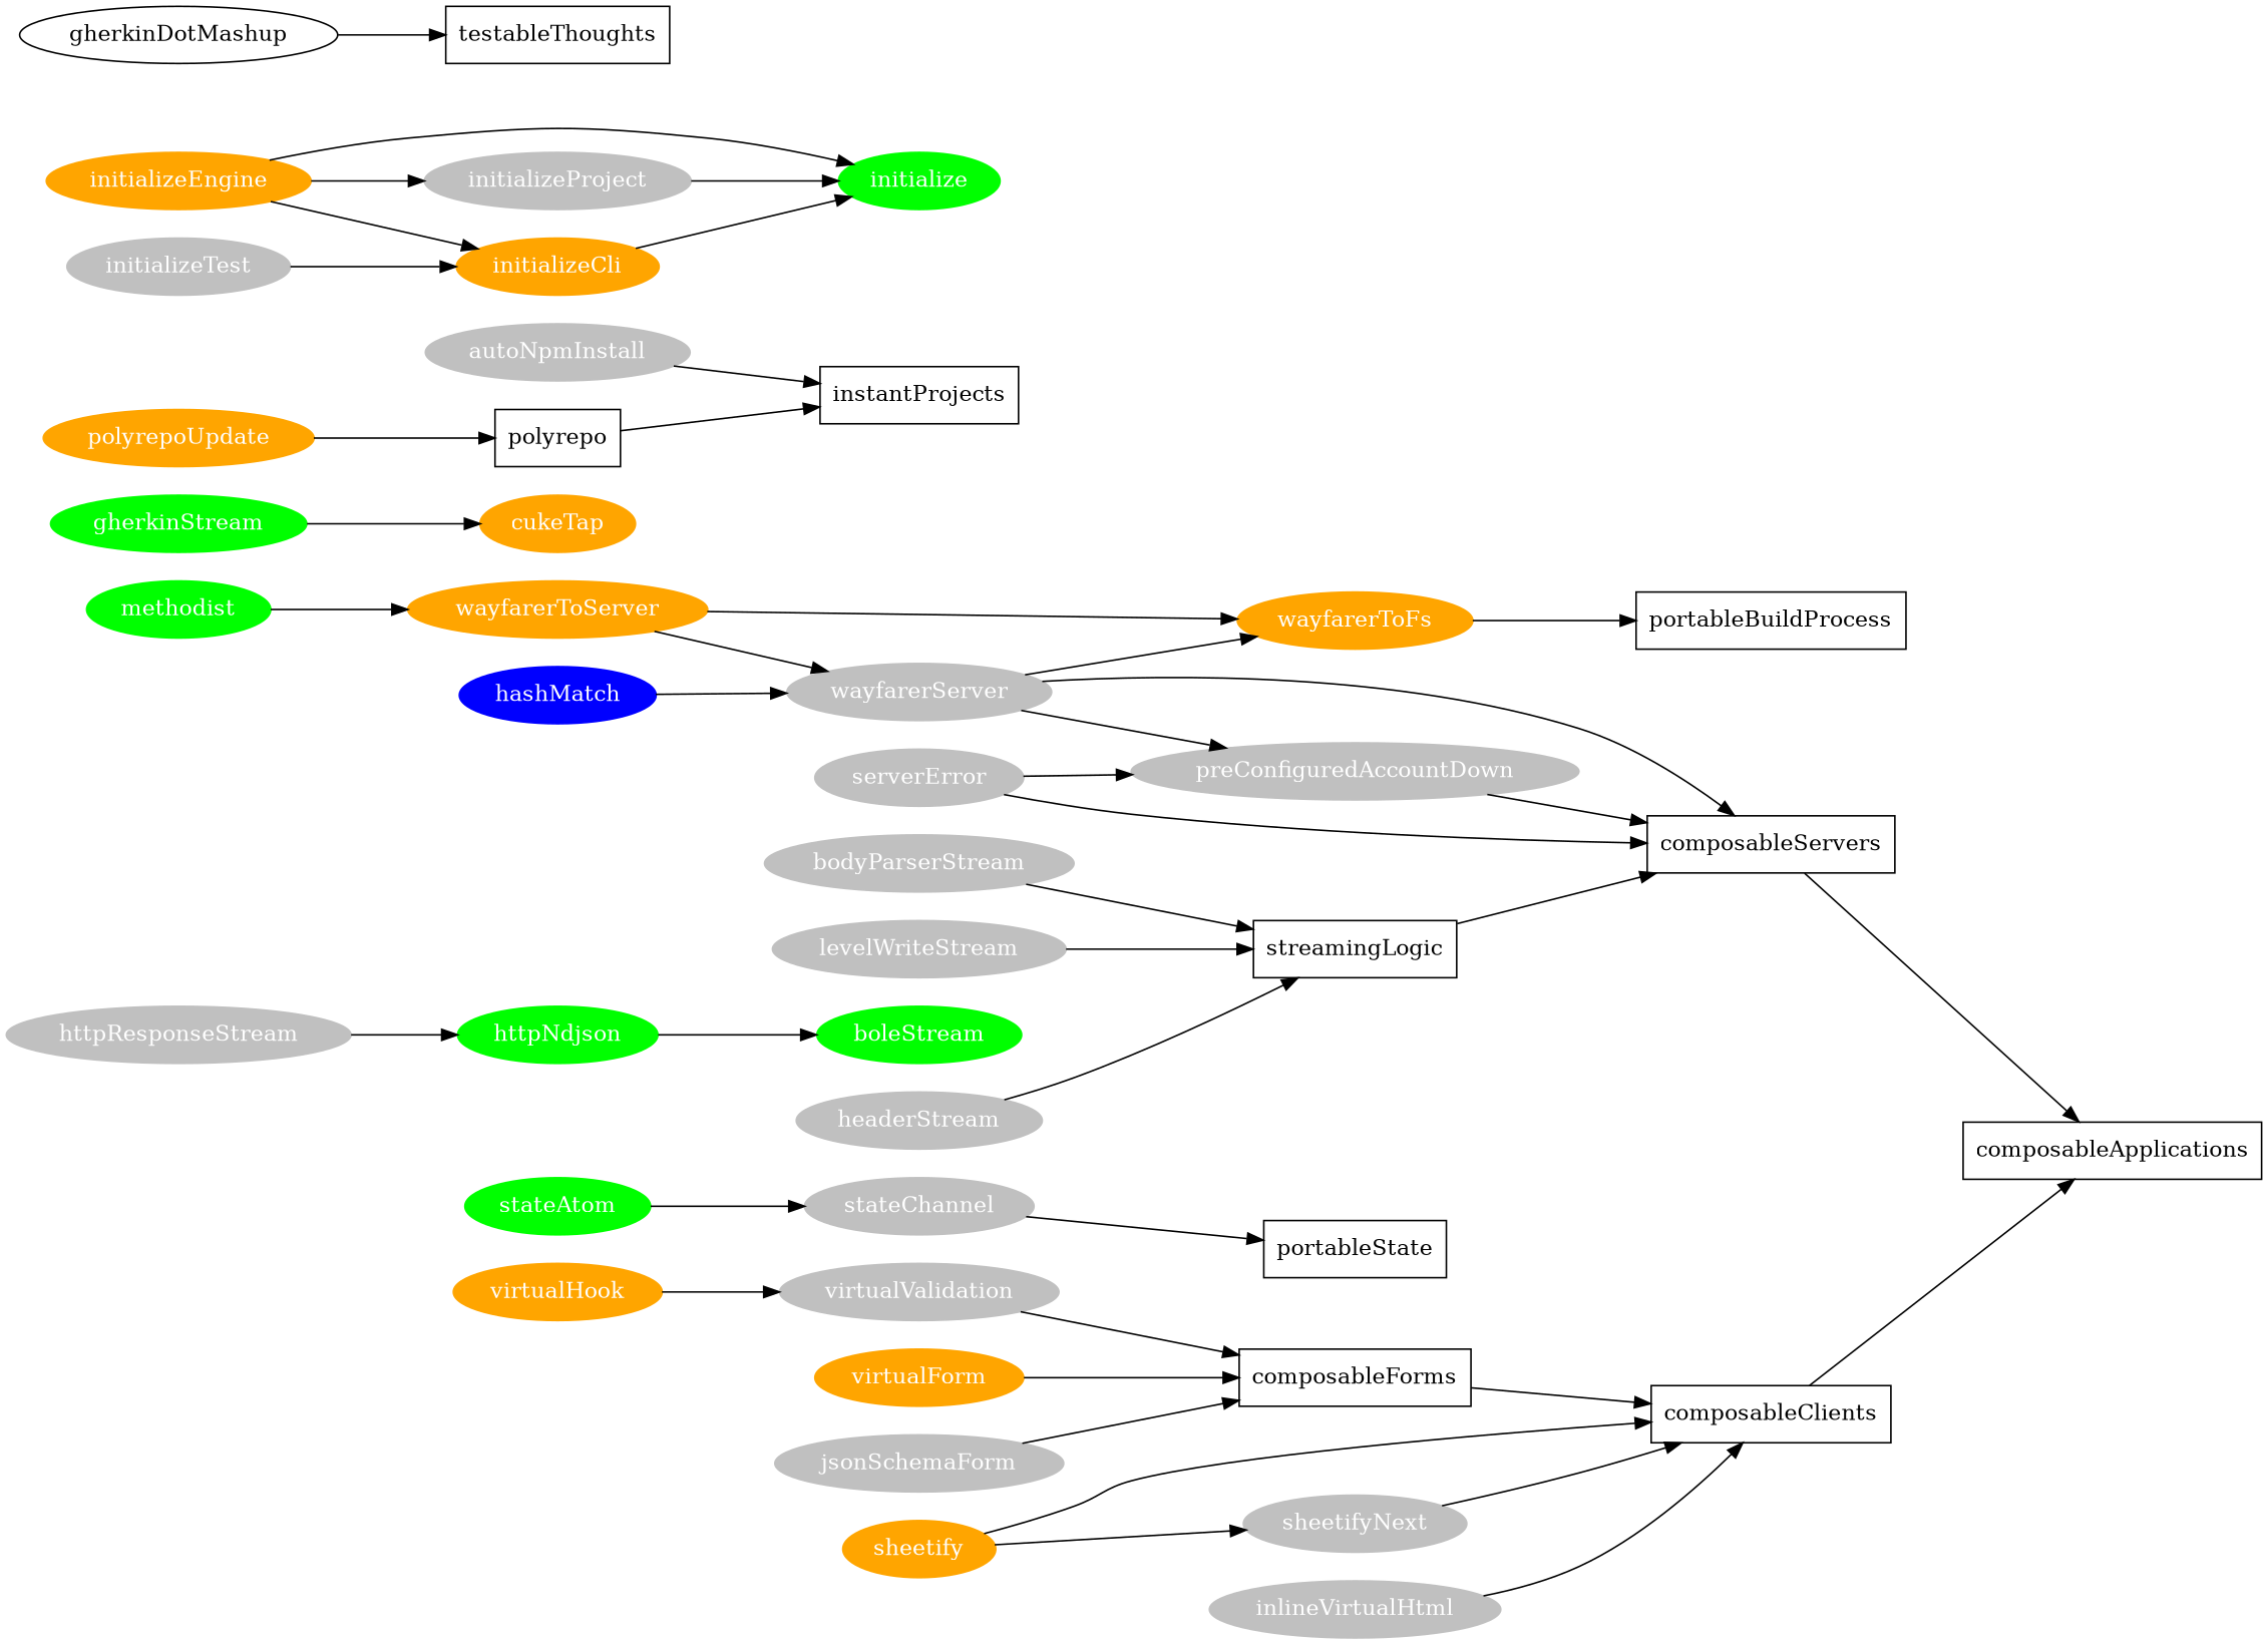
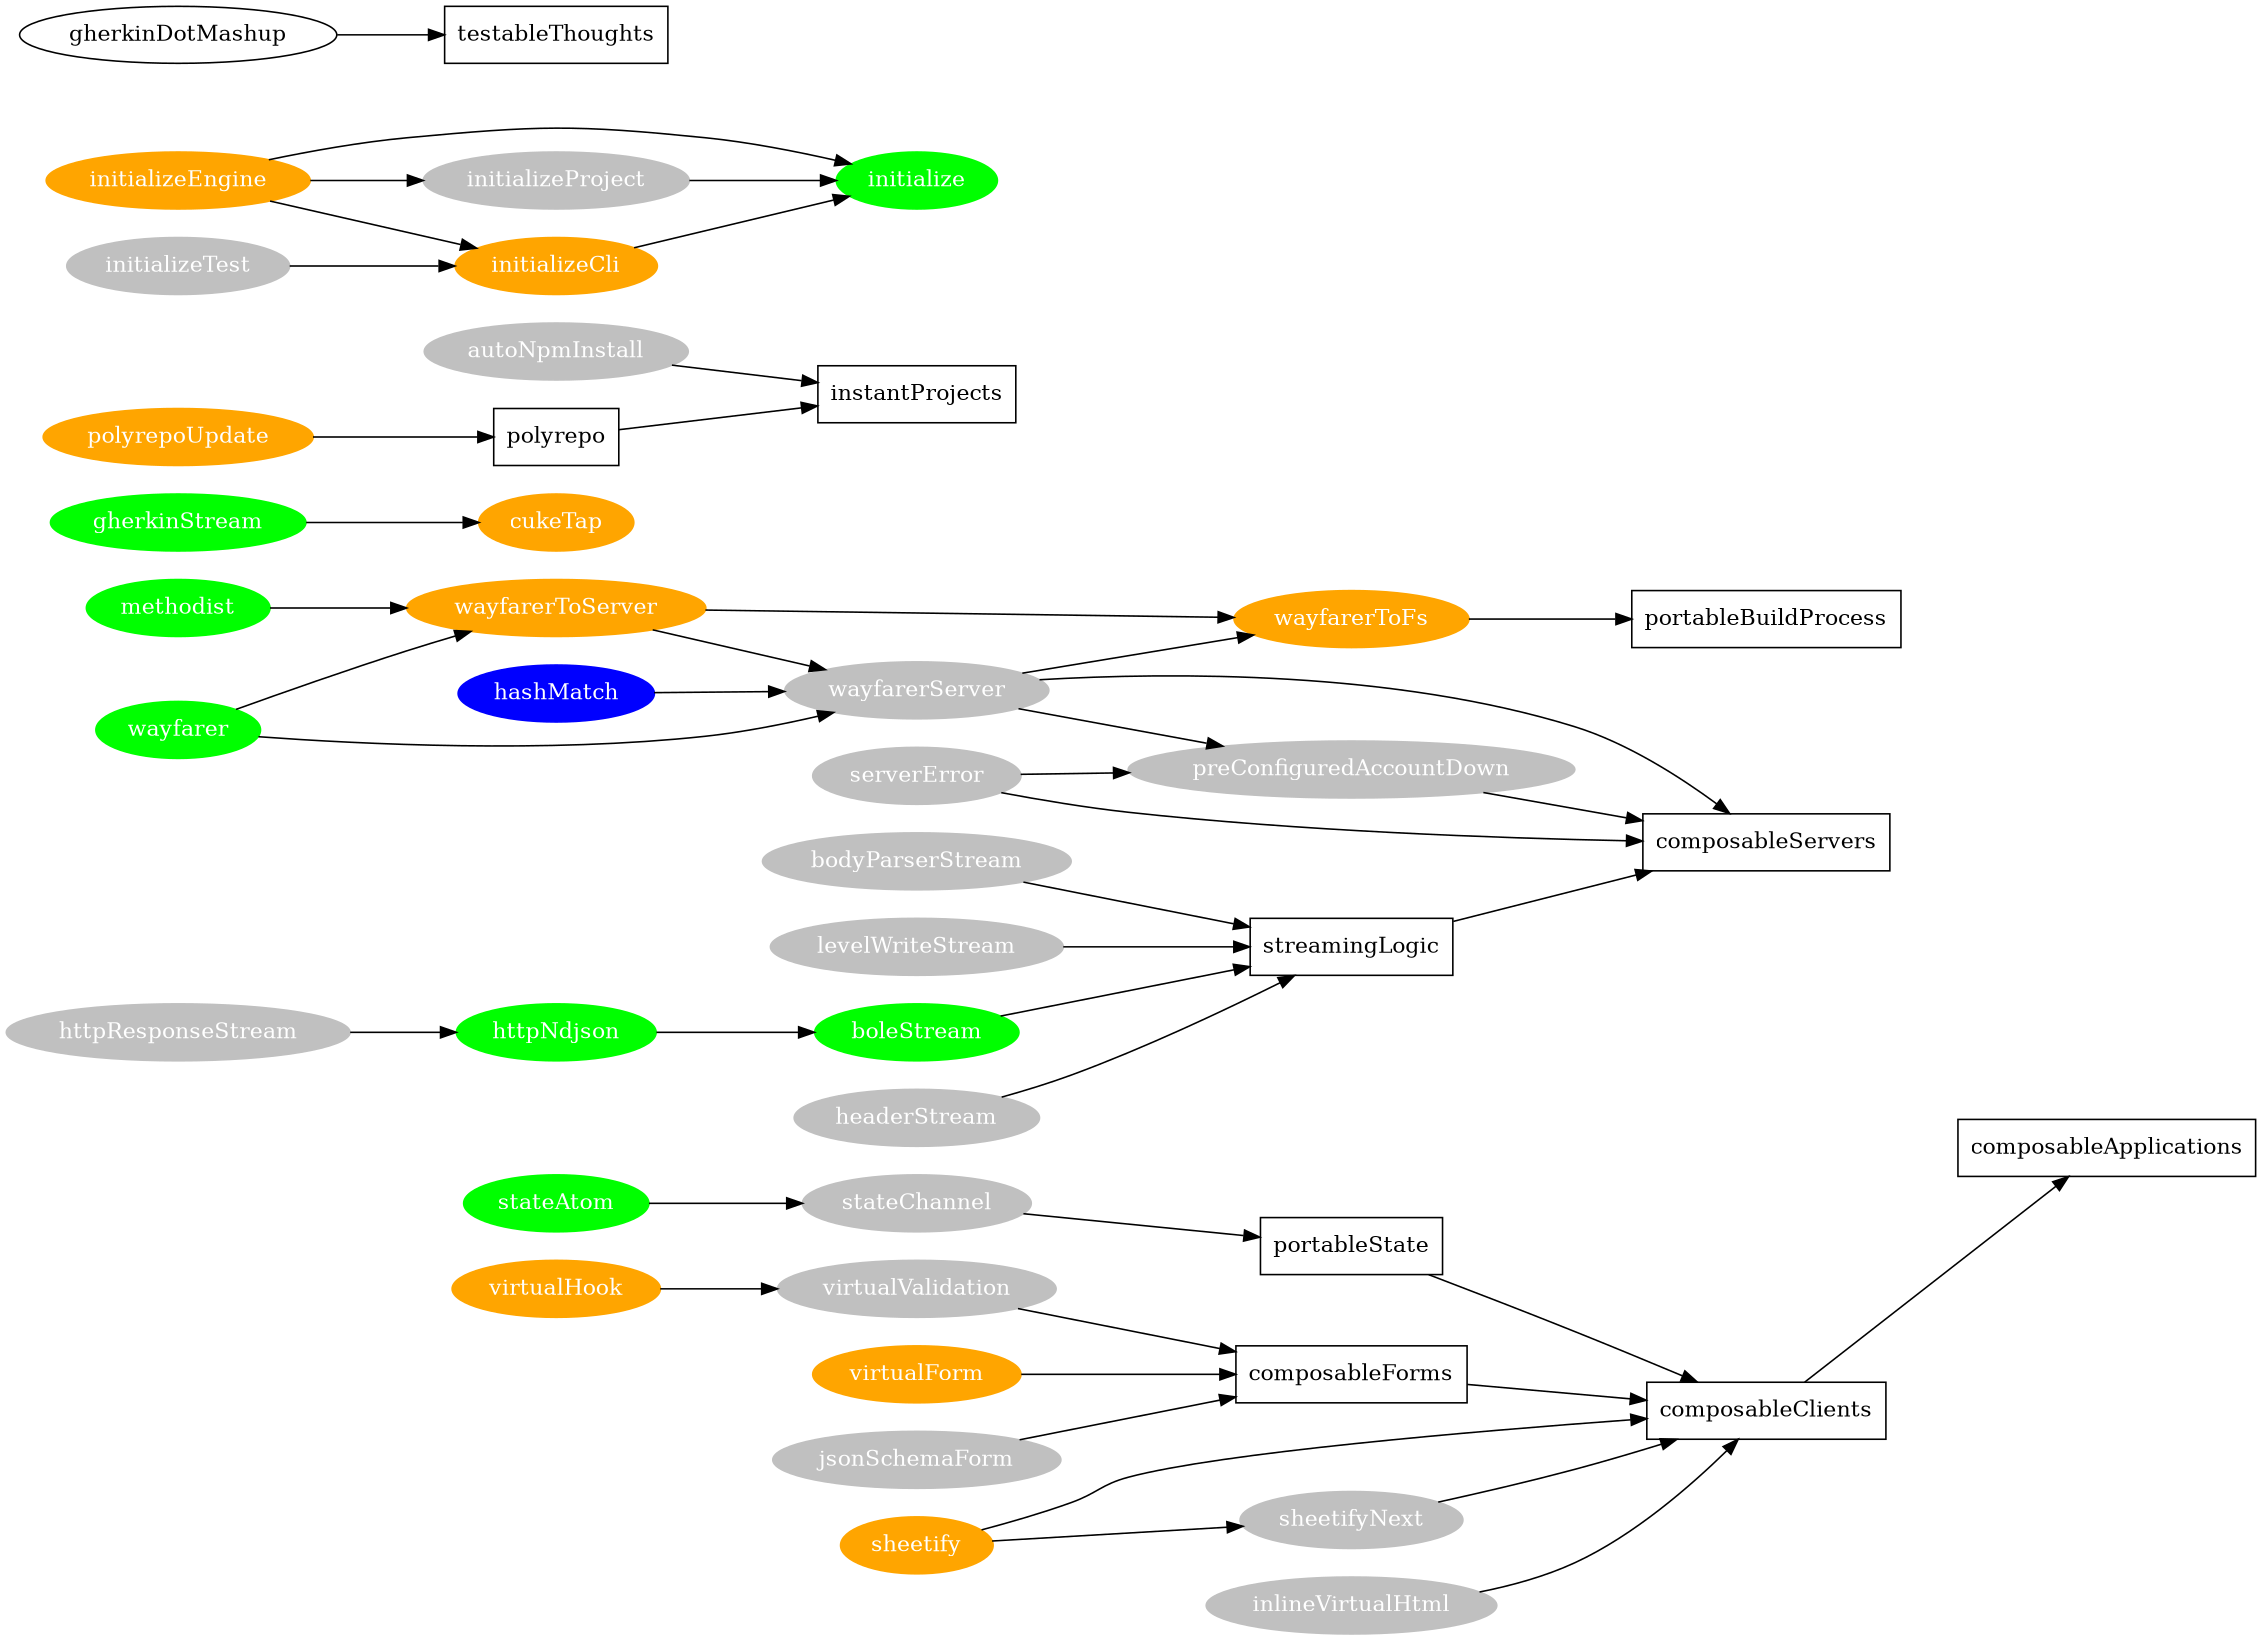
  digraph {
    rankdir=LR
    node [color=gray fontcolor=white style=filled]
    hashMatch [color=blue]
    wayfarerServer
    wayfarerToFs [color=orange]
    preConfiguredAccountDown
    composableServers [shape=box color="" fontcolor="" style=""]
    methodist [color=green]
    wayfarerToServer [color=orange]
+   wayfarer [color=green]
    portableBuildProcess [shape=box color="" fontcolor="" style=""]
    composableApplications [shape=box color="" fontcolor="" style=""]
    streamingLogic [shape=box color="" fontcolor="" style=""]
    bodyParserStream
    levelWriteStream
    boleStream [color=green]
    httpNdjson [color=green]
    httpResponseStream
    serverError
    headerStream
    gherkinStream [color=green]
    cukeTap [color=orange]
    instantProjects [shape=box color="" fontcolor="" style=""]
    autoNpmInstall
    polyrepoUpdate [color=orange]
    polyrepo [shape=box color="" fontcolor="" style=""]
    initialize [color=green]
    initializeEngine [color=orange]
    initializeCli [color=orange]
    initializeProject
    initializeTest
    stateAtom [color=green]
    stateChannel
    portableState [shape=box color="" fontcolor="" style=""]
    composableClients [shape=box color="" fontcolor="" style=""]
    virtualHook [color=orange]
    virtualValidation
    composableForms [shape=box color="" fontcolor="" style=""]
    virtualForm [color=orange]
    jsonSchemaForm
    sheetify [color=orange]
    sheetifyNext
    inlineVirtualHtml
    testableThoughts [shape=box color="" fontcolor="" style=""]
    gherkinDotMashup [color="" fontcolor="" style=""]
    hashMatch -> wayfarerServer
    wayfarerServer -> wayfarerToFs
    wayfarerServer -> preConfiguredAccountDown
    wayfarerServer -> composableServers
    wayfarerToFs -> portableBuildProcess
    preConfiguredAccountDown -> composableServers
-   composableServers -> composableApplications
    methodist -> wayfarerToServer
    wayfarerToServer -> wayfarerServer
    wayfarerToServer -> wayfarerToFs
+   wayfarer -> wayfarerServer
+   wayfarer -> wayfarerToServer
    streamingLogic -> composableServers
    bodyParserStream -> streamingLogic
    levelWriteStream -> streamingLogic
+   boleStream -> streamingLogic
    httpNdjson -> boleStream
    httpResponseStream -> httpNdjson
    serverError -> preConfiguredAccountDown
    serverError -> composableServers
    headerStream -> streamingLogic
    gherkinStream -> cukeTap
    autoNpmInstall -> instantProjects
    polyrepoUpdate -> polyrepo
    polyrepo -> instantProjects
    initializeEngine -> initialize
    initializeEngine -> initializeCli
    initializeEngine -> initializeProject
    initializeCli -> initialize
    initializeProject -> initialize
    initializeTest -> initializeCli
    stateAtom -> stateChannel
    stateChannel -> portableState
+   portableState -> composableClients
    composableClients -> composableApplications
    virtualHook -> virtualValidation
    virtualValidation -> composableForms
    composableForms -> composableClients
    virtualForm -> composableForms
    jsonSchemaForm -> composableForms
    sheetify -> composableClients
    sheetify -> sheetifyNext
    sheetifyNext -> composableClients
    inlineVirtualHtml -> composableClients
    gherkinDotMashup -> testableThoughts
  }
